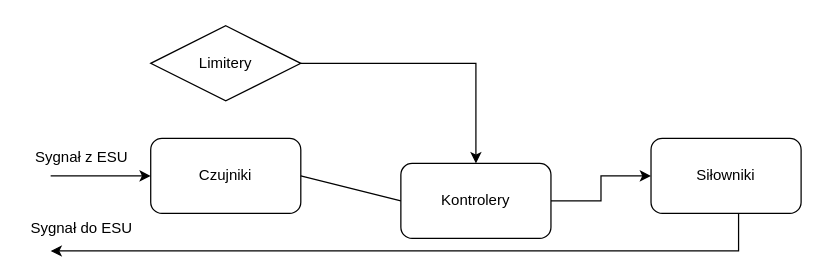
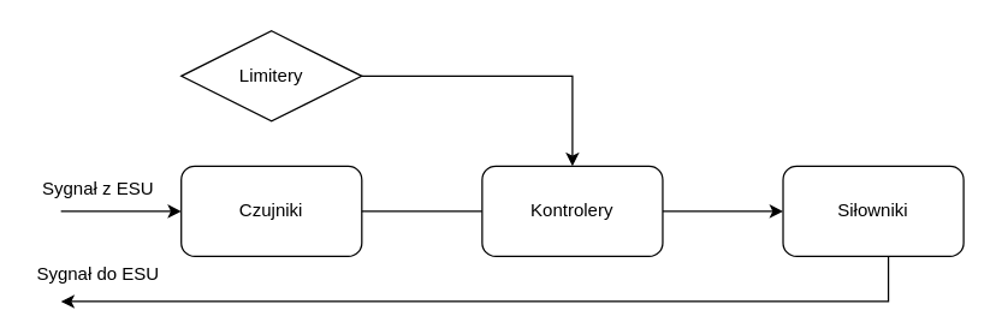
  <mxCell id="0" />
  <mxCell id="1" parent="0" />
  <mxCell id="2" style="edgeStyle=orthogonalEdgeStyle;rounded=0;orthogonalLoop=1;jettySize=auto;html=1;entryX=0.5;entryY=0;entryDx=0;entryDy=0;fontSize=32;" parent="1" source="3" target="6" edge="1"><mxGeometry relative="1" as="geometry"><mxPoint x="310" y="180" as="targetPoint" /></mxGeometry></mxCell>
  <mxCell id="3" value="Limitery" style="rhombus;whiteSpace=wrap;html=1;" parent="1" vertex="1"><mxGeometry x="120" y="20" width="120" height="60" as="geometry" /></mxCell>
  <mxCell id="4" value="Czujniki" style="rounded=1;whiteSpace=wrap;html=1;" parent="1" vertex="1"><mxGeometry x="120" y="110" width="120" height="60" as="geometry" /></mxCell>
  <mxCell id="5" value="" style="edgeStyle=orthogonalEdgeStyle;rounded=0;orthogonalLoop=1;jettySize=auto;html=1;fontSize=32;" parent="1" source="6" target="8" edge="1"><mxGeometry relative="1" as="geometry" /></mxCell>
- <mxCell id="6" value="Kontrolery" style="rounded=1;whiteSpace=wrap;html=1;" parent="1" vertex="1"><mxGeometry x="320" y="130" width="120" height="60" as="geometry" /></mxCell>
+ <mxCell id="6" value="Kontrolery" style="rounded=1;whiteSpace=wrap;html=1;" parent="1" vertex="1"><mxGeometry x="320" y="110" width="120" height="60" as="geometry" /></mxCell>
  <mxCell id="7" style="edgeStyle=orthogonalEdgeStyle;rounded=0;orthogonalLoop=1;jettySize=auto;html=1;fontSize=32;" parent="1" source="8" edge="1"><mxGeometry relative="1" as="geometry"><mxPoint x="40" y="200" as="targetPoint" /><Array as="points"><mxPoint x="590" y="200" /></Array></mxGeometry></mxCell>
  <mxCell id="8" value="Siłowniki" style="rounded=1;whiteSpace=wrap;html=1;" parent="1" vertex="1"><mxGeometry x="520" y="110" width="120" height="60" as="geometry" /></mxCell>
  <mxCell id="9" value="" style="endArrow=classic;html=1;rounded=0;entryX=0;entryY=0.5;entryDx=0;entryDy=0;" parent="1" target="4" edge="1"><mxGeometry width="50" height="50" relative="1" as="geometry"><mxPoint x="40" y="140" as="sourcePoint" /><mxPoint x="60" y="80" as="targetPoint" /></mxGeometry></mxCell>
  <mxCell id="10" value="Sygnał z ESU" style="text;html=1;strokeColor=none;fillColor=none;align=center;verticalAlign=middle;whiteSpace=wrap;rounded=0;" parent="1" vertex="1"><mxGeometry x="20" y="110" width="90" height="30" as="geometry" /></mxCell>
  <mxCell id="11" value="" style="endArrow=none;html=1;rounded=0;fontSize=22;exitX=1;exitY=0.5;exitDx=0;exitDy=0;entryX=0;entryY=0.5;entryDx=0;entryDy=0;" parent="1" source="4" target="6" edge="1"><mxGeometry width="50" height="50" relative="1" as="geometry"><mxPoint x="240" y="250" as="sourcePoint" /><mxPoint x="310" y="140" as="targetPoint" /></mxGeometry></mxCell>
  <mxCell id="12" value="&lt;font style=&quot;font-size: 12px;&quot;&gt;Sygnał do ESU&lt;/font&gt;" style="text;html=1;strokeColor=none;fillColor=none;align=center;verticalAlign=middle;whiteSpace=wrap;rounded=0;fontSize=32;" parent="1" vertex="1"><mxGeometry x="20" y="160" width="90" height="30" as="geometry" /></mxCell>
